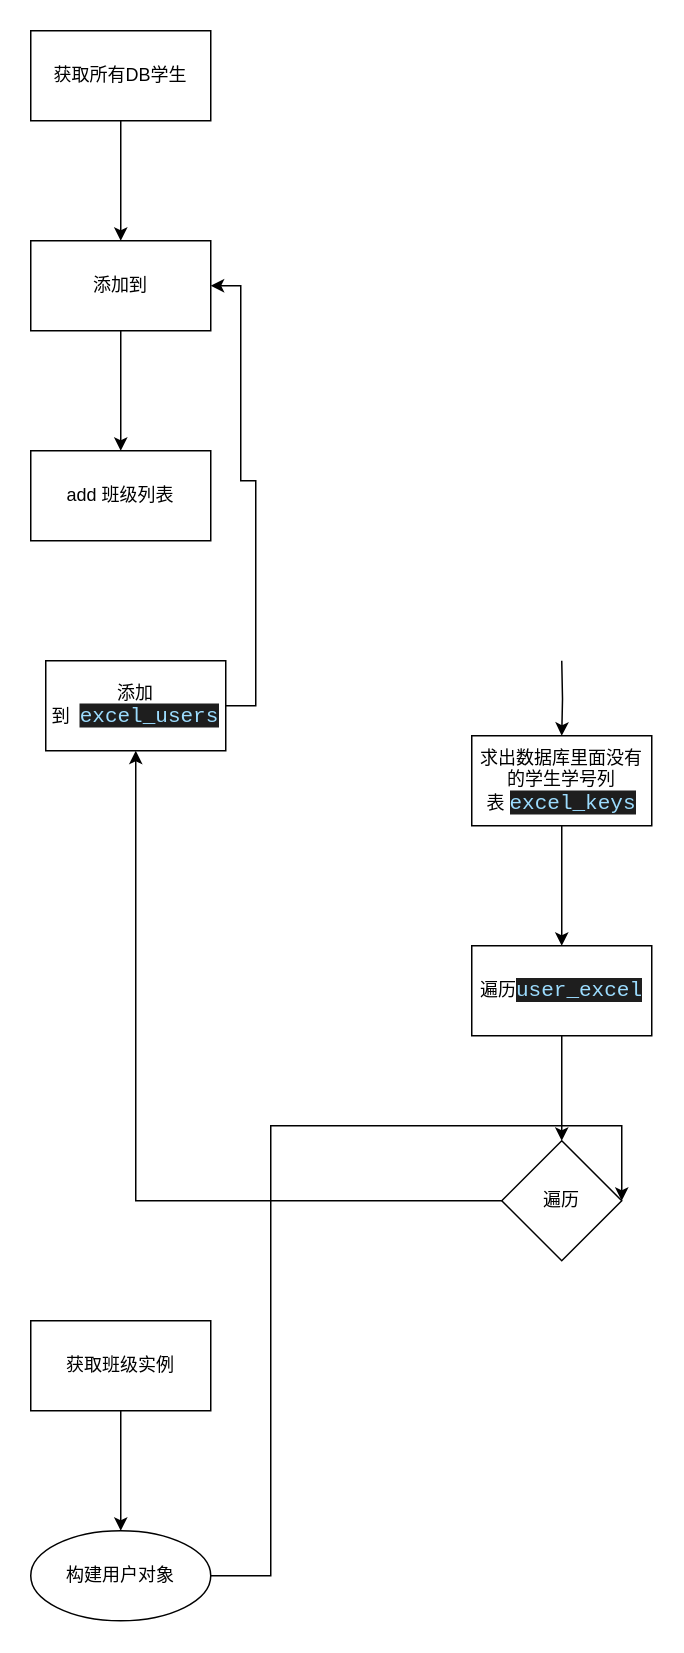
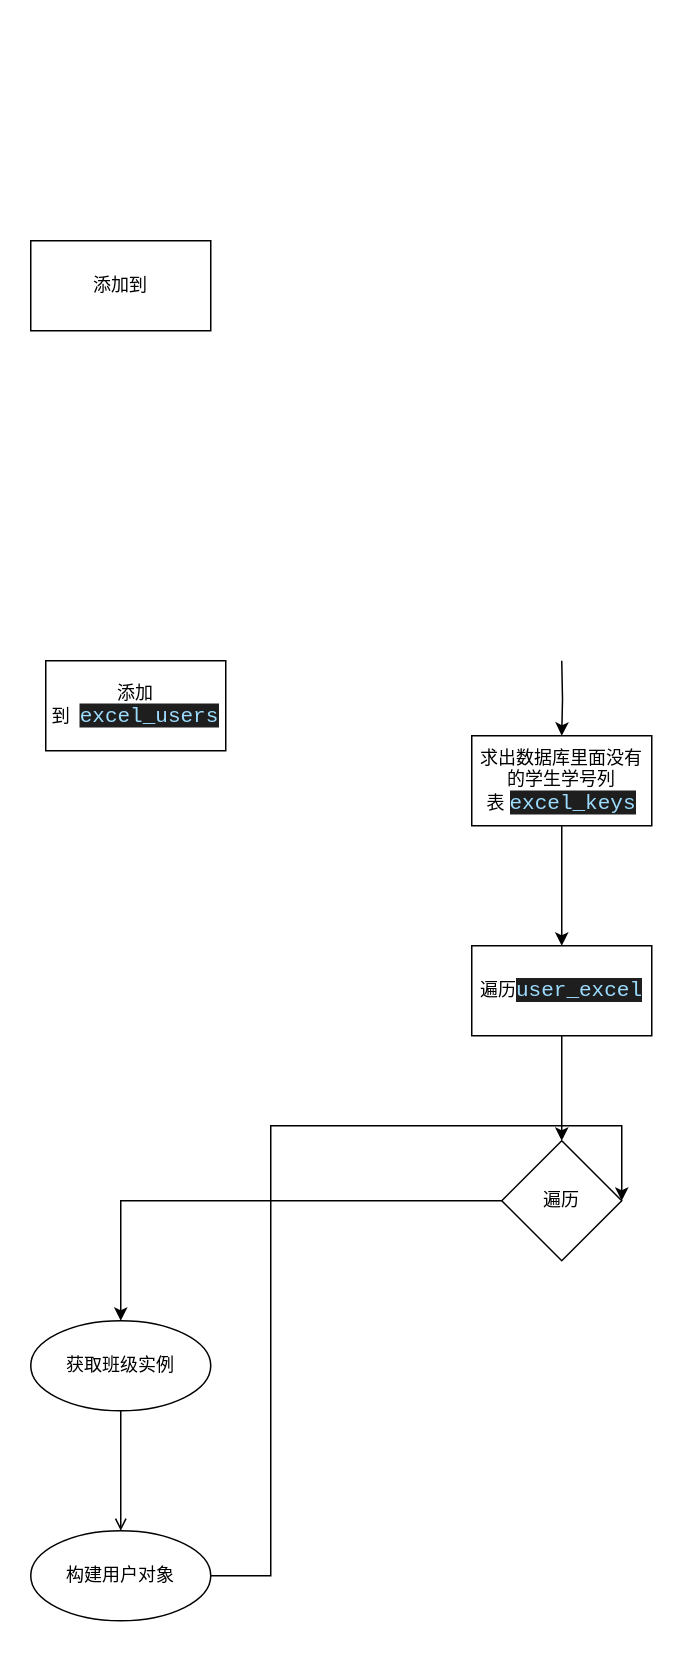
  <mxCell id="0" />
  <mxCell id="1" parent="0" />
- <mxCell id="2" value="" style="edgeStyle=orthogonalEdgeStyle;rounded=0;orthogonalLoop=1;jettySize=auto;html=1;" edge="1" parent="1" source="3" target="5"><mxGeometry relative="1" as="geometry" /></mxCell>
- <mxCell id="3" value="获取所有DB学生" style="rounded=0;whiteSpace=wrap;html=1;" vertex="1" parent="1"><mxGeometry x="20" y="20" width="120" height="60" as="geometry" /></mxCell>
- <mxCell id="4" value="" style="edgeStyle=orthogonalEdgeStyle;rounded=0;orthogonalLoop=1;jettySize=auto;html=1;" edge="1" parent="1" source="5" target="19"><mxGeometry relative="1" as="geometry" /></mxCell>
  <mxCell id="5" value="添加到" style="rounded=0;whiteSpace=wrap;html=1;" vertex="1" parent="1"><mxGeometry x="20" y="160" width="120" height="60" as="geometry" /></mxCell>
- <mxCell id="6" style="edgeStyle=orthogonalEdgeStyle;rounded=0;orthogonalLoop=1;jettySize=auto;html=1;entryX=1;entryY=0.5;entryDx=0;entryDy=0;" edge="1" parent="1" source="8" target="5"><mxGeometry relative="1" as="geometry"><Array as="points"><mxPoint x="170" y="470" /><mxPoint x="170" y="320" /><mxPoint x="160" y="320" /><mxPoint x="160" y="190" /></Array></mxGeometry></mxCell>
  <mxCell id="7" value="" style="edgeStyle=orthogonalEdgeStyle;rounded=0;orthogonalLoop=1;jettySize=auto;html=1;" edge="1" parent="1" target="10"><mxGeometry relative="1" as="geometry"><mxPoint x="374" y="440" as="sourcePoint" /></mxGeometry></mxCell>
  <mxCell id="8" value="添加到&amp;nbsp;&amp;nbsp;&lt;span style=&quot;color: rgb(156 , 220 , 254) ; background-color: rgb(30 , 30 , 30) ; font-family: &amp;#34;consolas&amp;#34; , &amp;#34;courier new&amp;#34; , monospace ; font-size: 14px&quot;&gt;excel_users&lt;/span&gt;" style="rounded=0;whiteSpace=wrap;html=1;" vertex="1" parent="1"><mxGeometry x="30" y="440" width="120" height="60" as="geometry" /></mxCell>
  <mxCell id="9" value="" style="edgeStyle=orthogonalEdgeStyle;rounded=0;orthogonalLoop=1;jettySize=auto;html=1;" edge="1" parent="1" source="10" target="12"><mxGeometry relative="1" as="geometry" /></mxCell>
  <mxCell id="10" value="求出数据库里面没有的学生学号列表&amp;nbsp;&lt;span style=&quot;color: rgb(156 , 220 , 254) ; background-color: rgb(30 , 30 , 30) ; font-family: &amp;#34;consolas&amp;#34; , &amp;#34;courier new&amp;#34; , monospace ; font-size: 14px&quot;&gt;excel_keys&lt;/span&gt;" style="rounded=0;whiteSpace=wrap;html=1;" vertex="1" parent="1"><mxGeometry x="314" y="490" width="120" height="60" as="geometry" /></mxCell>
  <mxCell id="11" value="" style="edgeStyle=orthogonalEdgeStyle;rounded=0;orthogonalLoop=1;jettySize=auto;html=1;" edge="1" parent="1" source="12" target="14"><mxGeometry relative="1" as="geometry" /></mxCell>
  <mxCell id="12" value="遍历&lt;span style=&quot;color: rgb(156 , 220 , 254) ; background-color: rgb(30 , 30 , 30) ; font-family: &amp;#34;consolas&amp;#34; , &amp;#34;courier new&amp;#34; , monospace ; font-size: 14px&quot;&gt;user_excel&lt;/span&gt;" style="rounded=0;whiteSpace=wrap;html=1;" vertex="1" parent="1"><mxGeometry x="314" y="630" width="120" height="60" as="geometry" /></mxCell>
- <mxCell id="13" value="" style="edgeStyle=orthogonalEdgeStyle;rounded=0;orthogonalLoop=1;jettySize=auto;html=1;" edge="1" parent="1" source="14" target="8"><mxGeometry relative="1" as="geometry" /></mxCell>
+ <mxCell id="13" value="" style="edgeStyle=orthogonalEdgeStyle;rounded=0;orthogonalLoop=1;jettySize=auto;html=1;" edge="1" parent="1" source="14" target="16"><mxGeometry relative="1" as="geometry" /></mxCell>
  <mxCell id="14" value="遍历" style="rhombus;whiteSpace=wrap;html=1;rounded=0;" vertex="1" parent="1"><mxGeometry x="334" y="760" width="80" height="80" as="geometry" /></mxCell>
- <mxCell id="15" value="" style="edgeStyle=orthogonalEdgeStyle;rounded=0;orthogonalLoop=1;jettySize=auto;html=1;" edge="1" parent="1" source="16" target="18"><mxGeometry relative="1" as="geometry" /></mxCell>
- <mxCell id="16" value="获取班级实例" style="whiteSpace=wrap;html=1;rounded=0;" vertex="1" parent="1"><mxGeometry x="20" y="880" width="120" height="60" as="geometry" /></mxCell>
+ <mxCell id="15" value="" style="edgeStyle=orthogonalEdgeStyle;rounded=0;orthogonalLoop=1;jettySize=auto;html=1;endArrow=open;" edge="1" parent="1" source="16" target="18"><mxGeometry relative="1" as="geometry" /></mxCell>
+ <mxCell id="16" value="获取班级实例" style="ellipse;whiteSpace=wrap;html=1;" vertex="1" parent="1"><mxGeometry x="20" y="880" width="120" height="60" as="geometry" /></mxCell>
  <mxCell id="17" style="edgeStyle=orthogonalEdgeStyle;rounded=0;orthogonalLoop=1;jettySize=auto;html=1;entryX=1;entryY=0.5;entryDx=0;entryDy=0;" edge="1" parent="1" source="18" target="14"><mxGeometry relative="1" as="geometry"><mxPoint x="190" y="870" as="targetPoint" /><Array as="points"><mxPoint x="180" y="1050" /><mxPoint x="180" y="750" /></Array></mxGeometry></mxCell>
  <mxCell id="18" value="构建用户对象" style="ellipse;whiteSpace=wrap;html=1;" vertex="1" parent="1"><mxGeometry x="20" y="1020" width="120" height="60" as="geometry" /></mxCell>
- <mxCell id="19" value="add 班级列表" style="rounded=0;whiteSpace=wrap;html=1;" vertex="1" parent="1"><mxGeometry x="20" y="300" width="120" height="60" as="geometry" /></mxCell>
